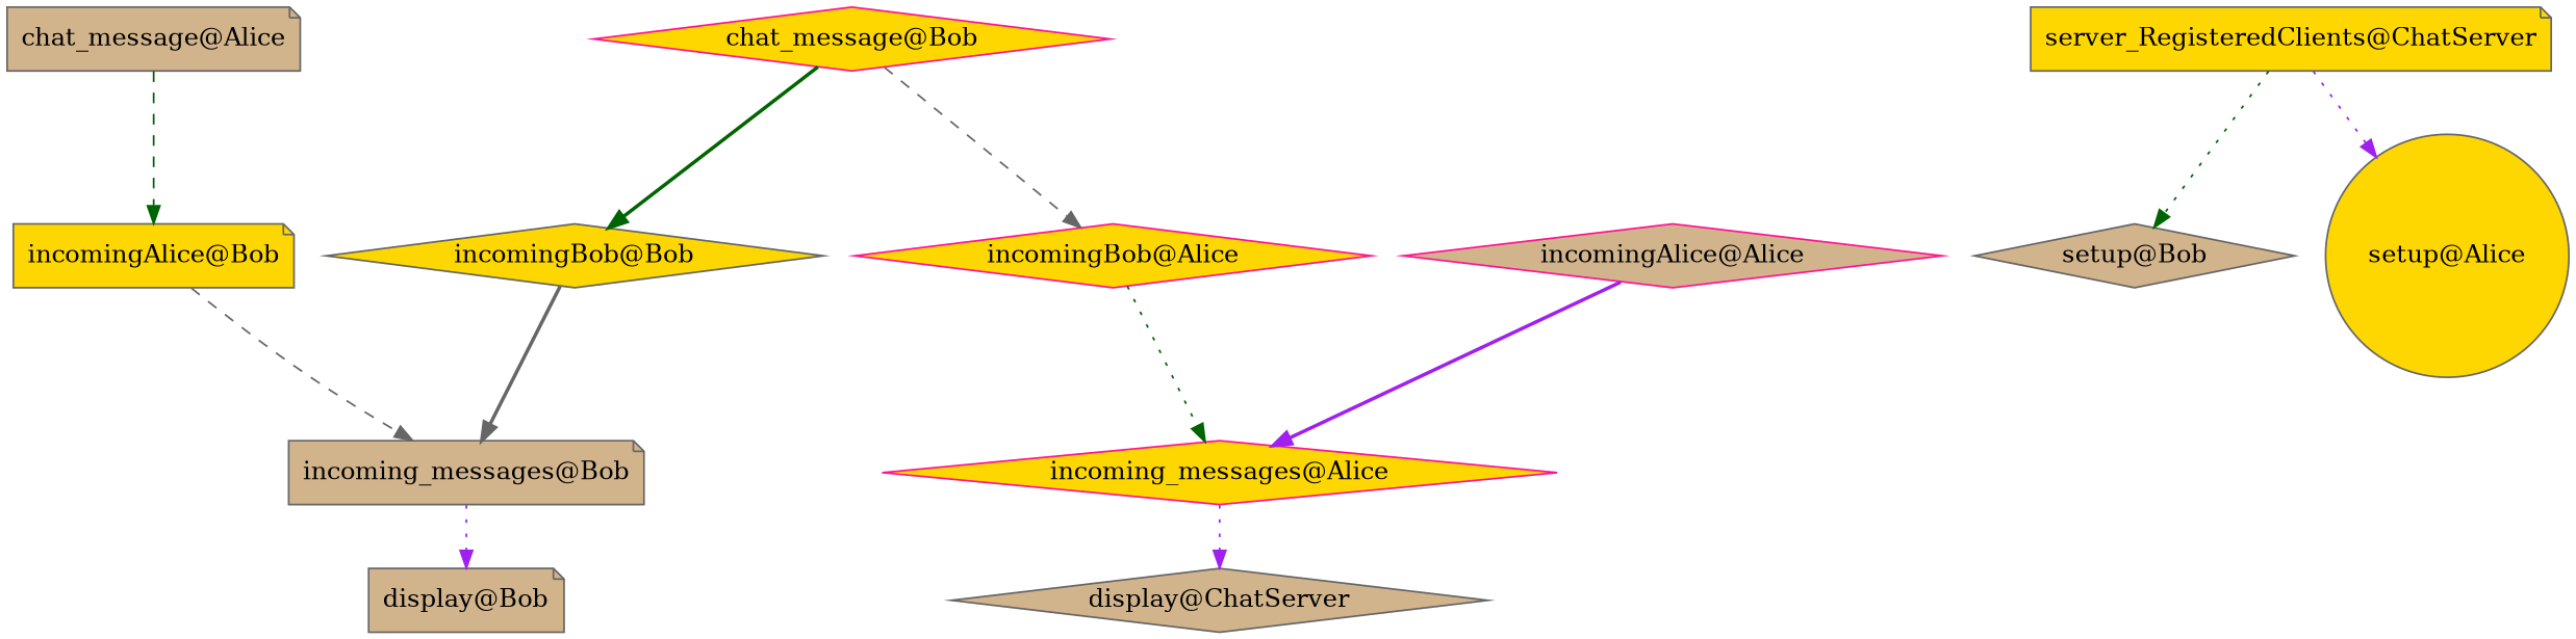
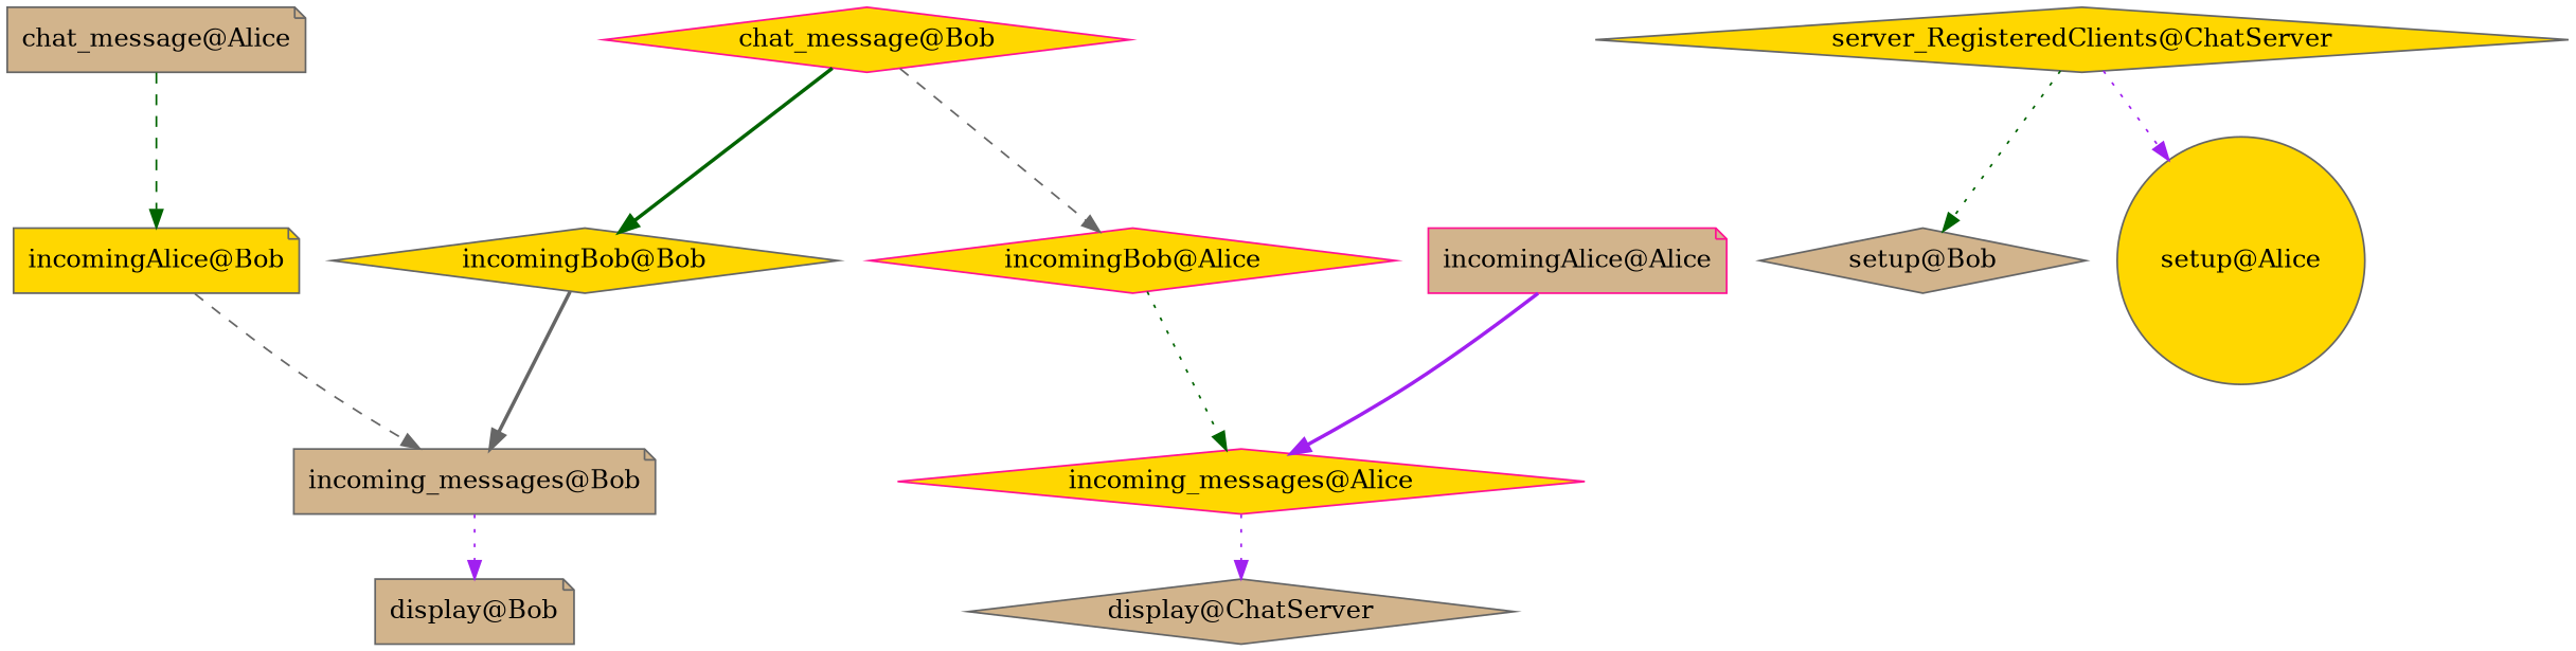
  digraph {
    node [color=gray40 fillcolor=gold shape=diamond style=filled]
    edge [color=purple style=dotted]
    "incoming_messages@Bob" [fillcolor=tan shape=note]
    "display@Bob" [fillcolor=tan shape=note]
    "chat_message@Bob" [color=deeppink]
    "incomingBob@Bob"
    "incomingBob@Alice" [color=deeppink]
    "incoming_messages@Alice" [color=deeppink]
    "chat_message@Alice" [fillcolor=tan shape=note]
    "incomingAlice@Bob" [shape=note]
-   "incomingAlice@Alice" [color=deeppink fillcolor=tan]
+   "incomingAlice@Alice" [color=deeppink fillcolor=tan shape=note]
    n10 [fillcolor=tan label="display@ChatServer"]
    "setup@Bob" [fillcolor=tan]
-   "server_RegisteredClients@ChatServer" [shape=note]
+   "server_RegisteredClients@ChatServer"
    "setup@Alice" [shape=circle]
    "incoming_messages@Bob" -> "display@Bob"
    "chat_message@Bob" -> "incomingBob@Bob" [color=darkgreen style=bold]
    "chat_message@Bob" -> "incomingBob@Alice" [color=gray40 style=dashed]
    "incomingBob@Bob" -> "incoming_messages@Bob" [color=gray40 style=bold]
    "incomingBob@Alice" -> "incoming_messages@Alice" [color=darkgreen]
    "incoming_messages@Alice" -> n10
    "chat_message@Alice" -> "incomingAlice@Bob" [color=darkgreen style=dashed]
    "incomingAlice@Bob" -> "incoming_messages@Bob" [color=gray40 style=dashed]
    "incomingAlice@Alice" -> "incoming_messages@Alice" [style=bold]
    "server_RegisteredClients@ChatServer" -> "setup@Bob" [color=darkgreen]
    "server_RegisteredClients@ChatServer" -> "setup@Alice"
  }
